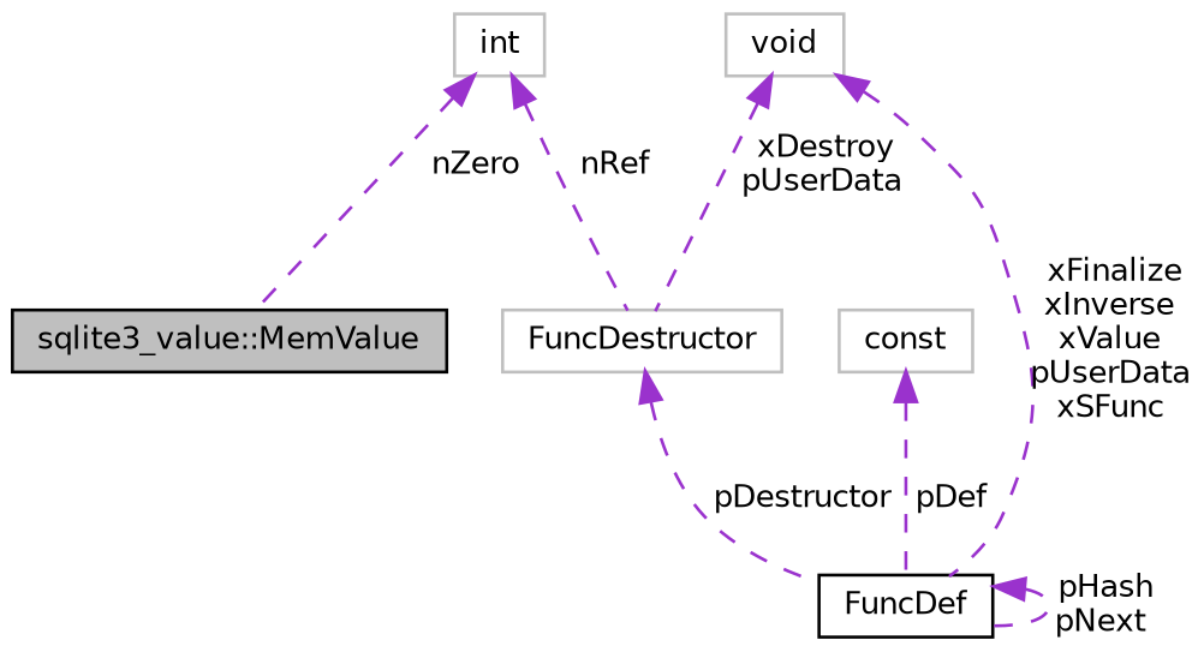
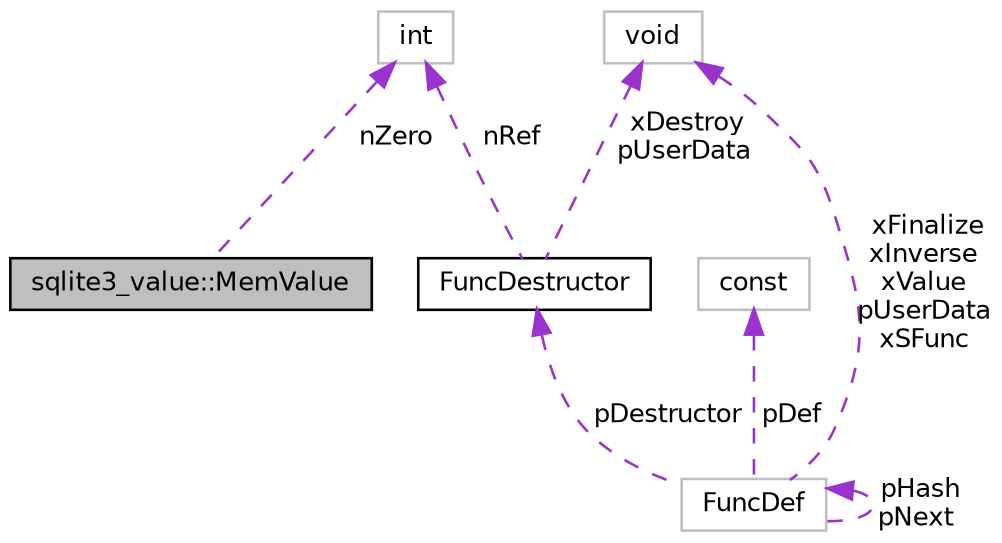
  digraph {
    node [color=black fillcolor=white fontname=Helvetica fontsize=10 shape=record style=filled]
    edge [color=darkorchid3 dir=back fontname=Helvetica fontsize=10 labelfontname=Helvetica labelfontsize=10 style=dashed]
    n1 [fillcolor=grey75 fontcolor=black height=0.2 label="sqlite3_value::MemValue" width=0.4]
    n2 [color=grey75 height=0.2 label=int width=0.4]
-   n3 [color=grey75 height=0.2 label=FuncDestructor width=0.4]
-   n4 [height=0.2 label=FuncDef width=0.4]
+   n3 [height=0.2 label=FuncDestructor width=0.4]
+   n4 [color=grey75 height=0.2 label=FuncDef width=0.4]
    n5 [color=grey75 height=0.2 label=const width=0.4]
    n6 [color=grey75 height=0.2 label=void width=0.4]
    n2 -> n1 [label=" nZero"]
    n2 -> n3 [label=" nRef"]
    n3 -> n4 [label=" pDestructor"]
    n4 -> n4 [label=" pHash\npNext"]
    n5 -> n4 [label=" pDef"]
    n6 -> n3 [label=" xDestroy\npUserData"]
    n6 -> n4 [label=" xFinalize\nxInverse\nxValue\npUserData\nxSFunc"]
  }
